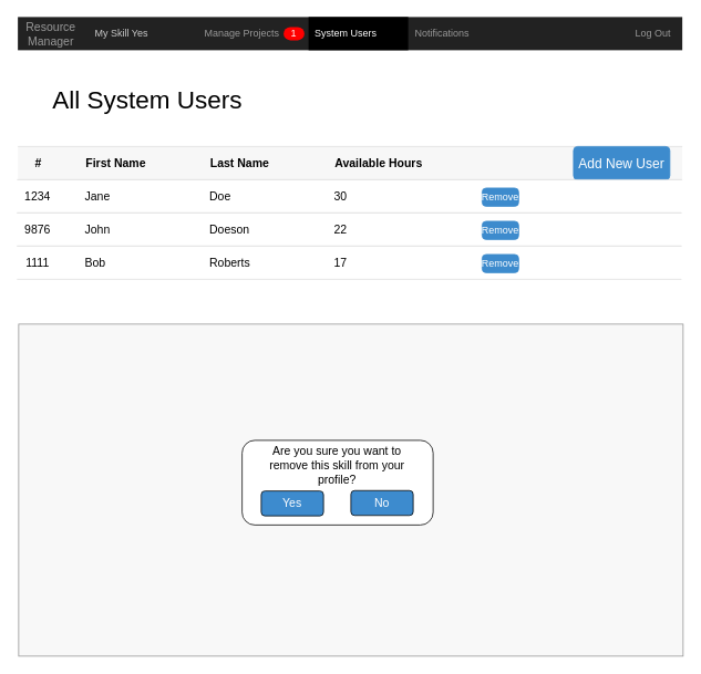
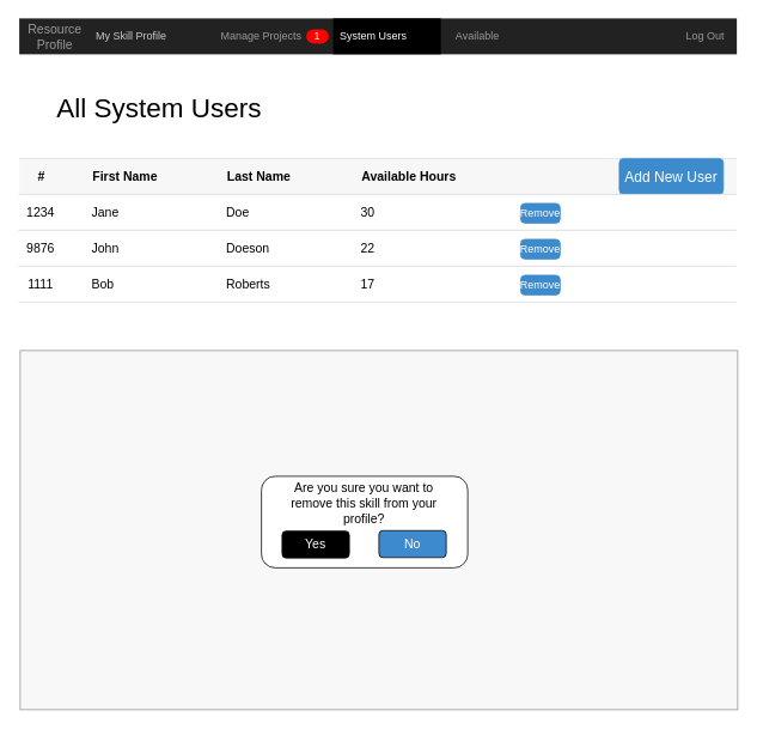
  <mxCell id="0" />
  <mxCell id="1" parent="0" />
  <mxCell id="2" value="" style="html=1;shadow=0;dashed=0;shape=mxgraph.bootstrap.rect;fillColor=#222222;strokeColor=none;whiteSpace=wrap;" parent="1" vertex="1"><mxGeometry x="21" y="20" width="800" height="40" as="geometry" /></mxCell>
- <mxCell id="3" value="Resource Manager" style="html=1;shadow=0;dashed=0;fillColor=none;strokeColor=none;shape=mxgraph.bootstrap.rect;fontColor=#999999;fontSize=14;whiteSpace=wrap;" parent="2" vertex="1"><mxGeometry width="80" height="40" as="geometry" /></mxCell>
- <mxCell id="4" value="&lt;font color=&quot;#cccccc&quot;&gt;My Skill Yes&lt;/font&gt;" style="html=1;shadow=0;dashed=0;shape=mxgraph.bootstrap.rect;fillColor=none;strokeColor=none;fontColor=#ffffff;spacingRight=30;whiteSpace=wrap;" parent="2" vertex="1"><mxGeometry x="80" width="120" height="40" as="geometry" /></mxCell>
+ <mxCell id="3" value="Resource Profile" style="html=1;shadow=0;dashed=0;fillColor=none;strokeColor=none;shape=mxgraph.bootstrap.rect;fontColor=#999999;fontSize=14;whiteSpace=wrap;" parent="2" vertex="1"><mxGeometry width="80" height="40" as="geometry" /></mxCell>
+ <mxCell id="4" value="&lt;font color=&quot;#cccccc&quot;&gt;My Skill Profile&lt;/font&gt;" style="html=1;shadow=0;dashed=0;shape=mxgraph.bootstrap.rect;fillColor=none;strokeColor=none;fontColor=#ffffff;spacingRight=30;whiteSpace=wrap;" parent="2" vertex="1"><mxGeometry x="80" width="120" height="40" as="geometry" /></mxCell>
  <mxCell id="5" value="Manage Projects" style="html=1;shadow=0;dashed=0;fillColor=none;strokeColor=none;shape=mxgraph.bootstrap.rect;fontColor=#999999;spacingRight=30;whiteSpace=wrap;" parent="2" vertex="1"><mxGeometry x="220" width="130" height="40" as="geometry" /></mxCell>
  <mxCell id="6" value="1" style="html=1;shadow=0;dashed=0;shape=mxgraph.bootstrap.rrect;rSize=8;fillColor=#ff0000;strokeColor=none;fontColor=#ffffff;whiteSpace=wrap;" parent="5" vertex="1"><mxGeometry x="1" y="0.5" width="25" height="16" relative="1" as="geometry"><mxPoint x="-30" y="-8" as="offset" /></mxGeometry></mxCell>
- <mxCell id="7" value="Notifications" style="html=1;shadow=0;dashed=0;fillColor=none;strokeColor=none;shape=mxgraph.bootstrap.rect;fontColor=#999999;whiteSpace=wrap;" parent="2" vertex="1"><mxGeometry x="476" width="70" height="40" as="geometry" /></mxCell>
+ <mxCell id="7" value="Available" style="html=1;shadow=0;dashed=0;fillColor=none;strokeColor=none;shape=mxgraph.bootstrap.rect;fontColor=#999999;whiteSpace=wrap;" parent="2" vertex="1"><mxGeometry x="476" width="70" height="40" as="geometry" /></mxCell>
  <mxCell id="8" value="Log Out" style="html=1;shadow=0;dashed=0;fillColor=none;strokeColor=none;shape=mxgraph.bootstrap.rect;fontColor=#999999;whiteSpace=wrap;" parent="2" vertex="1"><mxGeometry x="730" width="70" height="40" as="geometry" /></mxCell>
  <mxCell id="9" value="System Users" style="html=1;shadow=0;dashed=0;shape=mxgraph.bootstrap.rect;fillColor=#000000;strokeColor=none;fontColor=#ffffff;spacingRight=30;whiteSpace=wrap;" vertex="1" parent="2"><mxGeometry x="350" width="120" height="40" as="geometry" /></mxCell>
  <mxCell id="10" value="All System Users" style="html=1;shadow=0;dashed=0;shape=mxgraph.bootstrap.rect;strokeColor=none;fillColor=none;fontSize=30;align=left;spacingLeft=10;" parent="1" vertex="1"><mxGeometry x="51" y="100" width="370" height="40" as="geometry" /></mxCell>
  <mxCell id="11" value="" style="html=1;shadow=0;dashed=0;shape=partialRectangle;top=0;bottom=0;right=0;left=0;strokeColor=#dddddd;fillColor=#ffffff;" parent="1" vertex="1"><mxGeometry x="20" y="176" width="800" height="160" as="geometry" /></mxCell>
  <mxCell id="12" value="" style="html=1;shadow=0;dashed=0;shape=mxgraph.bootstrap.horLines;strokeColor=inherit;fillColor=#000000;fillOpacity=3;resizeWidth=1;" parent="11" vertex="1"><mxGeometry width="800" height="40" relative="1" as="geometry"><mxPoint x="1" as="offset" /></mxGeometry></mxCell>
  <mxCell id="13" value="#" style="html=1;shadow=0;dashed=0;shape=mxgraph.bootstrap.rect;strokeColor=none;fillColor=none;fontSize=14;fontStyle=1;whiteSpace=wrap;resizeHeight=1;" parent="12" vertex="1"><mxGeometry width="50" height="40" relative="1" as="geometry" /></mxCell>
  <mxCell id="14" value="First Name" style="html=1;shadow=0;dashed=0;shape=mxgraph.bootstrap.rect;strokeColor=none;fillColor=none;fontSize=14;fontStyle=1;align=left;whiteSpace=wrap;resizeHeight=1;" parent="12" vertex="1"><mxGeometry width="150" height="40" relative="1" as="geometry"><mxPoint x="80" as="offset" /></mxGeometry></mxCell>
  <mxCell id="15" value="Last Name" style="html=1;shadow=0;dashed=0;shape=mxgraph.bootstrap.rect;strokeColor=none;fillColor=none;fontSize=14;fontStyle=1;align=left;whiteSpace=wrap;resizeHeight=1;" parent="12" vertex="1"><mxGeometry width="150" height="40" relative="1" as="geometry"><mxPoint x="230" as="offset" /></mxGeometry></mxCell>
  <mxCell id="16" value="Available Hours" style="html=1;shadow=0;dashed=0;shape=mxgraph.bootstrap.rect;strokeColor=none;fillColor=none;fontSize=14;fontStyle=1;align=left;whiteSpace=wrap;resizeHeight=1;" parent="12" vertex="1"><mxGeometry width="150" height="40" relative="1" as="geometry"><mxPoint x="380" as="offset" /></mxGeometry></mxCell>
  <mxCell id="17" value="Add New User" style="html=1;shadow=0;dashed=0;shape=mxgraph.bootstrap.rrect;rSize=5;fillColor=#3D8BCD;align=center;strokeColor=#3D8BCD;fontColor=#ffffff;fontSize=16;whiteSpace=wrap;" parent="12" vertex="1"><mxGeometry x="669" width="116" height="40" as="geometry" /></mxCell>
  <mxCell id="18" value="" style="strokeColor=inherit;fillColor=inherit;gradientColor=inherit;html=1;shadow=0;dashed=0;shape=mxgraph.bootstrap.horLines;resizeWidth=1;" parent="11" vertex="1"><mxGeometry width="800" height="40" relative="1" as="geometry"><mxPoint y="40" as="offset" /></mxGeometry></mxCell>
  <mxCell id="19" value="1234" style="html=1;shadow=0;dashed=0;shape=mxgraph.bootstrap.rect;strokeColor=none;fillColor=none;fontSize=14;whiteSpace=wrap;resizeHeight=1;" parent="18" vertex="1"><mxGeometry width="50" height="40" relative="1" as="geometry" /></mxCell>
  <mxCell id="20" value="Jane" style="html=1;shadow=0;dashed=0;shape=mxgraph.bootstrap.rect;strokeColor=none;fillColor=none;fontSize=14;align=left;whiteSpace=wrap;resizeHeight=1;" parent="18" vertex="1"><mxGeometry width="150" height="40" relative="1" as="geometry"><mxPoint x="80" as="offset" /></mxGeometry></mxCell>
  <mxCell id="21" value="Doe" style="html=1;shadow=0;dashed=0;shape=mxgraph.bootstrap.rect;strokeColor=none;fillColor=none;fontSize=14;align=left;whiteSpace=wrap;resizeHeight=1;" parent="18" vertex="1"><mxGeometry width="150" height="40" relative="1" as="geometry"><mxPoint x="230" as="offset" /></mxGeometry></mxCell>
  <mxCell id="22" value="30" style="html=1;shadow=0;dashed=0;shape=mxgraph.bootstrap.rect;strokeColor=none;fillColor=none;fontSize=14;align=left;whiteSpace=wrap;resizeHeight=1;" parent="18" vertex="1"><mxGeometry width="150" height="40" relative="1" as="geometry"><mxPoint x="380" as="offset" /></mxGeometry></mxCell>
  <mxCell id="23" value="Remove" style="html=1;shadow=0;dashed=0;shape=mxgraph.bootstrap.rrect;rSize=5;fillColor=#3D8BCD;align=center;strokeColor=#3D8BCD;fontColor=#ffffff;fontSize=12;whiteSpace=wrap;" parent="18" vertex="1"><mxGeometry x="560" y="10" width="44" height="22" as="geometry" /></mxCell>
  <mxCell id="24" value="" style="strokeColor=inherit;fillColor=inherit;gradientColor=inherit;html=1;shadow=0;dashed=0;shape=mxgraph.bootstrap.horLines;resizeWidth=1;" parent="11" vertex="1"><mxGeometry width="800" height="40" relative="1" as="geometry"><mxPoint y="80" as="offset" /></mxGeometry></mxCell>
  <mxCell id="25" value="9876" style="html=1;shadow=0;dashed=0;shape=mxgraph.bootstrap.rect;strokeColor=none;fillColor=none;fontSize=14;whiteSpace=wrap;resizeHeight=1;" parent="24" vertex="1"><mxGeometry width="50" height="40" relative="1" as="geometry" /></mxCell>
  <mxCell id="26" value="John" style="html=1;shadow=0;dashed=0;shape=mxgraph.bootstrap.rect;strokeColor=none;fillColor=none;fontSize=14;align=left;whiteSpace=wrap;resizeHeight=1;" parent="24" vertex="1"><mxGeometry width="150" height="40" relative="1" as="geometry"><mxPoint x="80" as="offset" /></mxGeometry></mxCell>
  <mxCell id="27" value="Doeson" style="html=1;shadow=0;dashed=0;shape=mxgraph.bootstrap.rect;strokeColor=none;fillColor=none;fontSize=14;align=left;whiteSpace=wrap;resizeHeight=1;" parent="24" vertex="1"><mxGeometry width="150" height="40" relative="1" as="geometry"><mxPoint x="230" as="offset" /></mxGeometry></mxCell>
  <mxCell id="28" value="22" style="html=1;shadow=0;dashed=0;shape=mxgraph.bootstrap.rect;strokeColor=none;fillColor=none;fontSize=14;align=left;whiteSpace=wrap;resizeHeight=1;" parent="24" vertex="1"><mxGeometry width="150" height="40" relative="1" as="geometry"><mxPoint x="380" as="offset" /></mxGeometry></mxCell>
  <mxCell id="29" value="Remove" style="html=1;shadow=0;dashed=0;shape=mxgraph.bootstrap.rrect;rSize=5;fillColor=#3D8BCD;align=center;strokeColor=#3D8BCD;fontColor=#ffffff;fontSize=12;whiteSpace=wrap;" parent="24" vertex="1"><mxGeometry x="560" y="10" width="44" height="22" as="geometry" /></mxCell>
  <mxCell id="30" value="" style="strokeColor=inherit;fillColor=inherit;gradientColor=inherit;html=1;shadow=0;dashed=0;shape=mxgraph.bootstrap.horLines;resizeWidth=1;" parent="11" vertex="1"><mxGeometry width="800" height="40" relative="1" as="geometry"><mxPoint y="120" as="offset" /></mxGeometry></mxCell>
  <mxCell id="31" value="1111" style="html=1;shadow=0;dashed=0;shape=mxgraph.bootstrap.rect;strokeColor=none;fillColor=none;fontSize=14;whiteSpace=wrap;resizeHeight=1;" parent="30" vertex="1"><mxGeometry width="50" height="40" relative="1" as="geometry" /></mxCell>
  <mxCell id="32" value="Bob" style="html=1;shadow=0;dashed=0;shape=mxgraph.bootstrap.rect;strokeColor=none;fillColor=none;fontSize=14;align=left;whiteSpace=wrap;resizeHeight=1;" parent="30" vertex="1"><mxGeometry width="150" height="40" relative="1" as="geometry"><mxPoint x="80" as="offset" /></mxGeometry></mxCell>
  <mxCell id="33" value="Roberts" style="html=1;shadow=0;dashed=0;shape=mxgraph.bootstrap.rect;strokeColor=none;fillColor=none;fontSize=14;align=left;whiteSpace=wrap;resizeHeight=1;" parent="30" vertex="1"><mxGeometry width="150" height="40" relative="1" as="geometry"><mxPoint x="230" as="offset" /></mxGeometry></mxCell>
  <mxCell id="34" value="17" style="html=1;shadow=0;dashed=0;shape=mxgraph.bootstrap.rect;strokeColor=none;fillColor=none;fontSize=14;align=left;whiteSpace=wrap;resizeHeight=1;" parent="30" vertex="1"><mxGeometry width="150" height="40" relative="1" as="geometry"><mxPoint x="380" as="offset" /></mxGeometry></mxCell>
  <mxCell id="35" value="Remove" style="html=1;shadow=0;dashed=0;shape=mxgraph.bootstrap.rrect;rSize=5;fillColor=#3D8BCD;align=center;strokeColor=#3D8BCD;fontColor=#ffffff;fontSize=12;whiteSpace=wrap;" parent="30" vertex="1"><mxGeometry x="560" y="10" width="44" height="22" as="geometry" /></mxCell>
  <mxCell id="36" value="" style="rounded=0;whiteSpace=wrap;html=1;fillColor=#F5F5F5;strokeColor=#666666;fontColor=#333333;opacity=70;" parent="1" vertex="1"><mxGeometry x="22" y="390" width="800" height="400" as="geometry" /></mxCell>
  <mxCell id="37" value="" style="rounded=1;whiteSpace=wrap;html=1;" parent="1" vertex="1"><mxGeometry x="291" y="530" width="230" height="102" as="geometry" /></mxCell>
  <mxCell id="38" value="&lt;font style=&quot;font-size: 14px&quot;&gt;Are you sure you want to remove this skill from your profile?&lt;/font&gt;" style="text;html=1;strokeColor=none;fillColor=none;align=center;verticalAlign=middle;whiteSpace=wrap;rounded=0;" parent="1" vertex="1"><mxGeometry x="314" y="540" width="183" height="40" as="geometry" /></mxCell>
- <mxCell id="39" value="&lt;font color=&quot;#ffffff&quot; style=&quot;font-size: 14px&quot;&gt;Yes&lt;/font&gt;" style="rounded=1;whiteSpace=wrap;html=1;fillColor=#3D8BCE;" parent="1" vertex="1"><mxGeometry x="314" y="591" width="75" height="30" as="geometry" /></mxCell>
+ <mxCell id="39" value="&lt;font color=&quot;#ffffff&quot; style=&quot;font-size: 14px&quot;&gt;Yes&lt;/font&gt;" style="rounded=1;whiteSpace=wrap;html=1;fillColor=#000000;" parent="1" vertex="1"><mxGeometry x="314" y="591" width="75" height="30" as="geometry" /></mxCell>
  <mxCell id="40" value="&lt;font color=&quot;#ffffff&quot; style=&quot;font-size: 14px&quot;&gt;No&lt;/font&gt;" style="rounded=1;whiteSpace=wrap;html=1;fillColor=#3D8BCE;" parent="1" vertex="1"><mxGeometry x="422" y="590.5" width="75" height="30" as="geometry" /></mxCell>
